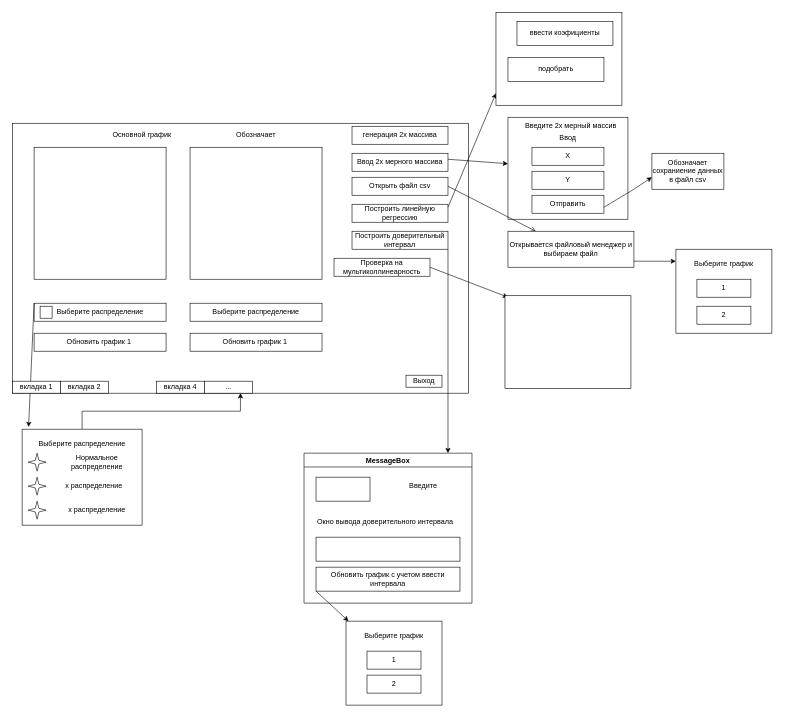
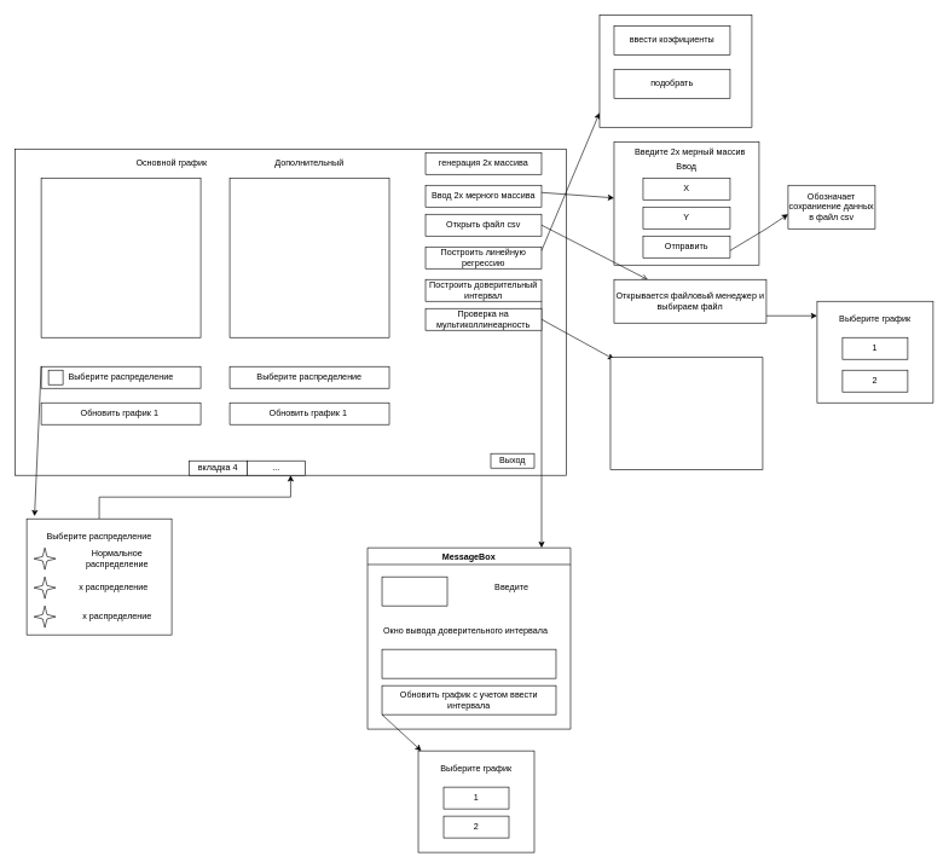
  <mxCell id="0" />
  <mxCell id="1" parent="0" />
  <mxCell id="2" value="" style="rounded=0;whiteSpace=wrap;html=1;" parent="1" vertex="1"><mxGeometry x="20" y="205" width="760" height="450" as="geometry" /></mxCell>
  <mxCell id="3" value="" style="whiteSpace=wrap;html=1;aspect=fixed;" parent="1" vertex="1"><mxGeometry x="56" y="245" width="220" height="220" as="geometry" /></mxCell>
  <mxCell id="4" value="Выберите распределение" style="rounded=0;whiteSpace=wrap;html=1;" parent="1" vertex="1"><mxGeometry x="56" y="505" width="220" height="30" as="geometry" /></mxCell>
  <mxCell id="5" value="Обновить график 1&amp;nbsp;" style="rounded=0;whiteSpace=wrap;html=1;" parent="1" vertex="1"><mxGeometry x="56" y="555" width="220" height="30" as="geometry" /></mxCell>
  <mxCell id="6" value="" style="whiteSpace=wrap;html=1;aspect=fixed;" parent="1" vertex="1"><mxGeometry x="316" y="245" width="220" height="220" as="geometry" /></mxCell>
  <mxCell id="7" value="" style="whiteSpace=wrap;html=1;aspect=fixed;" parent="1" vertex="1"><mxGeometry x="66" y="510" width="20" height="20" as="geometry" /></mxCell>
  <mxCell id="8" value="Выберите распределение" style="rounded=0;whiteSpace=wrap;html=1;" parent="1" vertex="1"><mxGeometry x="316" y="505" width="220" height="30" as="geometry" /></mxCell>
  <mxCell id="9" value="Обновить график 1&amp;nbsp;" style="rounded=0;whiteSpace=wrap;html=1;" parent="1" vertex="1"><mxGeometry x="316" y="555" width="220" height="30" as="geometry" /></mxCell>
  <mxCell id="10" value="Открыть файл csv" style="rounded=0;whiteSpace=wrap;html=1;" parent="1" vertex="1"><mxGeometry x="586" y="295" width="160" height="30" as="geometry" /></mxCell>
  <mxCell id="11" value="Основной график" style="text;html=1;align=center;verticalAlign=middle;whiteSpace=wrap;rounded=0;" parent="1" vertex="1"><mxGeometry x="146" y="215" width="180" height="20" as="geometry" /></mxCell>
- <mxCell id="12" value="Обозначает" style="text;html=1;align=center;verticalAlign=middle;whiteSpace=wrap;rounded=0;" parent="1" vertex="1"><mxGeometry x="336" y="215" width="180" height="20" as="geometry" /></mxCell>
+ <mxCell id="12" value="Дополнительный" style="text;html=1;align=center;verticalAlign=middle;whiteSpace=wrap;rounded=0;" parent="1" vertex="1"><mxGeometry x="336" y="215" width="180" height="20" as="geometry" /></mxCell>
  <mxCell id="13" value="Построить линейную регрессию" style="rounded=0;whiteSpace=wrap;html=1;" parent="1" vertex="1"><mxGeometry x="586" y="340" width="160" height="30" as="geometry" /></mxCell>
  <mxCell id="14" value="Построить доверительный интервал" style="rounded=0;whiteSpace=wrap;html=1;" parent="1" vertex="1"><mxGeometry x="586" y="385" width="160" height="30" as="geometry" /></mxCell>
  <mxCell id="15" value="" style="endArrow=classic;html=1;rounded=0;entryX=0.054;entryY=-0.023;entryDx=0;entryDy=0;entryPerimeter=0;" parent="1" target="46" edge="1"><mxGeometry width="50" height="50" relative="1" as="geometry"><mxPoint x="56" y="505" as="sourcePoint" /><mxPoint x="46" y="725" as="targetPoint" /></mxGeometry></mxCell>
  <mxCell id="16" value="" style="endArrow=classic;html=1;rounded=0;exitX=1;exitY=1;exitDx=0;exitDy=0;" parent="1" source="14" edge="1"><mxGeometry width="50" height="50" relative="1" as="geometry"><mxPoint x="376" y="495" as="sourcePoint" /><mxPoint x="746" y="755" as="targetPoint" /></mxGeometry></mxCell>
  <mxCell id="17" value="MessageBox" style="swimlane;" parent="1" vertex="1"><mxGeometry x="506" y="755" width="280" height="250" as="geometry" /></mxCell>
  <mxCell id="18" value="" style="whiteSpace=wrap;html=1;" parent="17" vertex="1"><mxGeometry x="20" y="40" width="90" height="40" as="geometry" /></mxCell>
  <mxCell id="19" value="" style="whiteSpace=wrap;html=1;" parent="17" vertex="1"><mxGeometry x="20" y="140" width="240" height="40" as="geometry" /></mxCell>
  <mxCell id="20" value="Окно вывода доверительного интервала" style="text;html=1;align=center;verticalAlign=middle;resizable=0;points=[];autosize=1;strokeColor=none;fillColor=none;" parent="17" vertex="1"><mxGeometry x="10" y="100" width="250" height="30" as="geometry" /></mxCell>
  <mxCell id="21" value="Введите&amp;nbsp;" style="text;html=1;align=center;verticalAlign=middle;resizable=0;points=[];autosize=1;strokeColor=none;fillColor=none;" parent="17" vertex="1"><mxGeometry x="165" y="40" width="70" height="30" as="geometry" /></mxCell>
  <mxCell id="22" value="Обновить график с учетом ввести интервала" style="whiteSpace=wrap;html=1;" parent="17" vertex="1"><mxGeometry x="20" y="190" width="240" height="40" as="geometry" /></mxCell>
  <mxCell id="23" value="" style="endArrow=classic;html=1;rounded=0;exitX=0;exitY=1;exitDx=0;exitDy=0;" parent="1" source="22" target="24" edge="1"><mxGeometry width="50" height="50" relative="1" as="geometry"><mxPoint x="376" y="995" as="sourcePoint" /><mxPoint x="596" y="1055" as="targetPoint" /></mxGeometry></mxCell>
  <mxCell id="24" value="" style="rounded=0;whiteSpace=wrap;html=1;" parent="1" vertex="1"><mxGeometry x="576" y="1035" width="160" height="140" as="geometry" /></mxCell>
  <mxCell id="25" value="Выберите график" style="text;html=1;align=center;verticalAlign=middle;whiteSpace=wrap;rounded=0;" parent="1" vertex="1"><mxGeometry x="601" y="1045" width="110" height="30" as="geometry" /></mxCell>
  <mxCell id="26" value="1" style="rounded=0;whiteSpace=wrap;html=1;" parent="1" vertex="1"><mxGeometry x="611" y="1085" width="90" height="30" as="geometry" /></mxCell>
  <mxCell id="27" value="2" style="rounded=0;whiteSpace=wrap;html=1;" parent="1" vertex="1"><mxGeometry x="611" y="1125" width="90" height="30" as="geometry" /></mxCell>
  <mxCell id="28" value="Ввод 2х мерного массива" style="rounded=0;whiteSpace=wrap;html=1;" parent="1" vertex="1"><mxGeometry x="586" y="255" width="160" height="30" as="geometry" /></mxCell>
  <mxCell id="29" value="" style="endArrow=classic;html=1;rounded=0;" parent="1" target="30" edge="1"><mxGeometry width="50" height="50" relative="1" as="geometry"><mxPoint x="746" y="265" as="sourcePoint" /><mxPoint x="846" y="265" as="targetPoint" /></mxGeometry></mxCell>
  <mxCell id="30" value="" style="rounded=0;whiteSpace=wrap;html=1;" parent="1" vertex="1"><mxGeometry x="846" y="195" width="200" height="170" as="geometry" /></mxCell>
  <mxCell id="31" value="Введите 2х мерный массив" style="text;html=1;align=center;verticalAlign=middle;whiteSpace=wrap;rounded=0;" parent="1" vertex="1"><mxGeometry x="841" y="195" width="220" height="30" as="geometry" /></mxCell>
  <mxCell id="32" value="Отправить" style="rounded=0;whiteSpace=wrap;html=1;" parent="1" vertex="1"><mxGeometry x="886" y="325" width="120" height="30" as="geometry" /></mxCell>
  <mxCell id="33" value="X" style="rounded=0;whiteSpace=wrap;html=1;" parent="1" vertex="1"><mxGeometry x="886" y="245" width="120" height="30" as="geometry" /></mxCell>
  <mxCell id="34" value="Ввод" style="text;html=1;align=center;verticalAlign=middle;whiteSpace=wrap;rounded=0;" parent="1" vertex="1"><mxGeometry x="916" y="215" width="60" height="30" as="geometry" /></mxCell>
  <mxCell id="35" value="Выход" style="rounded=0;whiteSpace=wrap;html=1;" parent="1" vertex="1"><mxGeometry x="676" y="625" width="60" height="20" as="geometry" /></mxCell>
  <mxCell id="36" value="" style="endArrow=open;html=1;rounded=0;exitX=1;exitY=0.5;exitDx=0;exitDy=0;" parent="1" source="10" target="37" edge="1"><mxGeometry width="50" height="50" relative="1" as="geometry"><mxPoint x="906" y="475" as="sourcePoint" /><mxPoint x="846" y="395" as="targetPoint" /></mxGeometry></mxCell>
  <mxCell id="37" value="Открывается файловый менеджер и выбираем файл" style="rounded=0;whiteSpace=wrap;html=1;" parent="1" vertex="1"><mxGeometry x="846" y="385" width="210" height="60" as="geometry" /></mxCell>
  <mxCell id="38" value="" style="endArrow=classic;html=1;rounded=0;" parent="1" edge="1"><mxGeometry width="50" height="50" relative="1" as="geometry"><mxPoint x="1006" y="345" as="sourcePoint" /><mxPoint x="1086" y="295" as="targetPoint" /><Array as="points"><mxPoint x="1056" y="315" /></Array></mxGeometry></mxCell>
  <mxCell id="39" value="Обозначает сохраниение данных в файл csv" style="rounded=0;whiteSpace=wrap;html=1;" parent="1" vertex="1"><mxGeometry x="1086" y="255" width="120" height="60" as="geometry" /></mxCell>
  <mxCell id="40" value="" style="endArrow=classic;html=1;rounded=0;" parent="1" edge="1"><mxGeometry width="50" height="50" relative="1" as="geometry"><mxPoint x="1056" y="435" as="sourcePoint" /><mxPoint x="1126" y="435" as="targetPoint" /></mxGeometry></mxCell>
  <mxCell id="41" value="" style="rounded=0;whiteSpace=wrap;html=1;" parent="1" vertex="1"><mxGeometry x="1126" y="415" width="160" height="140" as="geometry" /></mxCell>
  <mxCell id="42" value="Выберите график" style="text;html=1;align=center;verticalAlign=middle;whiteSpace=wrap;rounded=0;" parent="1" vertex="1"><mxGeometry x="1151" y="425" width="110" height="30" as="geometry" /></mxCell>
  <mxCell id="43" value="1" style="rounded=0;whiteSpace=wrap;html=1;" parent="1" vertex="1"><mxGeometry x="1161" y="465" width="90" height="30" as="geometry" /></mxCell>
  <mxCell id="44" value="2" style="rounded=0;whiteSpace=wrap;html=1;" parent="1" vertex="1"><mxGeometry x="1161" y="510" width="90" height="30" as="geometry" /></mxCell>
  <mxCell id="45" value="" style="edgeStyle=orthogonalEdgeStyle;rounded=0;orthogonalLoop=1;jettySize=auto;html=1;" parent="1" source="46" target="2" edge="1"><mxGeometry relative="1" as="geometry" /></mxCell>
  <mxCell id="46" value="" style="rounded=0;whiteSpace=wrap;html=1;" parent="1" vertex="1"><mxGeometry x="36" y="715" width="200" height="160" as="geometry" /></mxCell>
  <mxCell id="47" value="" style="verticalLabelPosition=bottom;verticalAlign=top;html=1;shape=mxgraph.basic.4_point_star_2;dx=0.8;" parent="1" vertex="1"><mxGeometry x="46" y="755" width="30" height="30" as="geometry" /></mxCell>
  <mxCell id="48" value="" style="verticalLabelPosition=bottom;verticalAlign=top;html=1;shape=mxgraph.basic.4_point_star_2;dx=0.8;" parent="1" vertex="1"><mxGeometry x="46" y="795" width="30" height="30" as="geometry" /></mxCell>
  <mxCell id="49" value="" style="verticalLabelPosition=bottom;verticalAlign=top;html=1;shape=mxgraph.basic.4_point_star_2;dx=0.8;" parent="1" vertex="1"><mxGeometry x="46" y="835" width="30" height="30" as="geometry" /></mxCell>
  <mxCell id="50" value="Выберите распределение" style="text;html=1;align=center;verticalAlign=middle;whiteSpace=wrap;rounded=0;" parent="1" vertex="1"><mxGeometry x="41" y="725" width="190" height="30" as="geometry" /></mxCell>
  <mxCell id="51" value="Нормальное распределение" style="text;html=1;align=center;verticalAlign=middle;whiteSpace=wrap;rounded=0;" parent="1" vertex="1"><mxGeometry x="86" y="755" width="150" height="30" as="geometry" /></mxCell>
  <mxCell id="52" value="x распределение" style="text;html=1;align=center;verticalAlign=middle;whiteSpace=wrap;rounded=0;" parent="1" vertex="1"><mxGeometry x="76" y="795" width="160" height="30" as="geometry" /></mxCell>
  <mxCell id="53" value="x распределение" style="text;html=1;align=center;verticalAlign=middle;whiteSpace=wrap;rounded=0;" parent="1" vertex="1"><mxGeometry x="81" y="835" width="160" height="30" as="geometry" /></mxCell>
  <mxCell id="54" value="Y" style="rounded=0;whiteSpace=wrap;html=1;" parent="1" vertex="1"><mxGeometry x="886" y="285" width="120" height="30" as="geometry" /></mxCell>
- <mxCell id="55" value="Проверка на мультиколлинеарность" style="rounded=0;whiteSpace=wrap;html=1;" parent="1" vertex="1"><mxGeometry x="556" y="430" width="160" height="30" as="geometry" /></mxCell>
+ <mxCell id="55" value="Проверка на мультиколлинеарность" style="rounded=0;whiteSpace=wrap;html=1;" parent="1" vertex="1"><mxGeometry x="586" y="425" width="160" height="30" as="geometry" /></mxCell>
  <mxCell id="56" value="" style="endArrow=classic;html=1;rounded=0;exitX=1;exitY=0.5;exitDx=0;exitDy=0;" parent="1" source="55" edge="1"><mxGeometry width="50" height="50" relative="1" as="geometry"><mxPoint x="813" y="560" as="sourcePoint" /><mxPoint x="846" y="495" as="targetPoint" /></mxGeometry></mxCell>
  <mxCell id="57" value="" style="rounded=0;whiteSpace=wrap;html=1;" parent="1" vertex="1"><mxGeometry x="841" y="492.5" width="210" height="155" as="geometry" /></mxCell>
- <mxCell id="58" value="вкладка 1" style="rounded=0;whiteSpace=wrap;html=1;" parent="1" vertex="1"><mxGeometry x="20" y="635" width="80" height="20" as="geometry" /></mxCell>
- <mxCell id="59" value="вкладка 2" style="rounded=0;whiteSpace=wrap;html=1;" parent="1" vertex="1"><mxGeometry x="100" y="635" width="80" height="20" as="geometry" /></mxCell>
  <mxCell id="60" value="вкладка 4" style="rounded=0;whiteSpace=wrap;html=1;" parent="1" vertex="1"><mxGeometry x="260" y="635" width="80" height="20" as="geometry" /></mxCell>
  <mxCell id="61" value="..." style="rounded=0;whiteSpace=wrap;html=1;" parent="1" vertex="1"><mxGeometry x="340" y="635" width="80" height="20" as="geometry" /></mxCell>
  <mxCell id="62" value="генерация 2х массива" style="rounded=0;whiteSpace=wrap;html=1;" vertex="1" parent="1"><mxGeometry x="586" y="210" width="160" height="30" as="geometry" /></mxCell>
  <mxCell id="63" value="" style="endArrow=classic;html=1;rounded=0;" edge="1" parent="1"><mxGeometry width="50" height="50" relative="1" as="geometry"><mxPoint x="746" y="345" as="sourcePoint" /><mxPoint x="826" y="155" as="targetPoint" /></mxGeometry></mxCell>
  <mxCell id="64" value="" style="rounded=0;whiteSpace=wrap;html=1;" vertex="1" parent="1"><mxGeometry x="826" y="20" width="210" height="155" as="geometry" /></mxCell>
- <mxCell id="65" value="ввести коэфициенты" style="rounded=0;whiteSpace=wrap;html=1;" vertex="1" parent="1"><mxGeometry x="861" y="35" width="160" height="40" as="geometry" /></mxCell>
+ <mxCell id="65" value="ввести коэфициенты" style="rounded=0;whiteSpace=wrap;html=1;" vertex="1" parent="1"><mxGeometry x="846" y="35" width="160" height="40" as="geometry" /></mxCell>
  <mxCell id="66" value="подобрать" style="rounded=0;whiteSpace=wrap;html=1;" vertex="1" parent="1"><mxGeometry x="846" y="95" width="160" height="40" as="geometry" /></mxCell>
